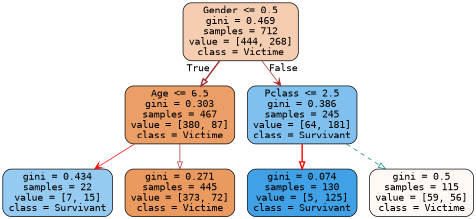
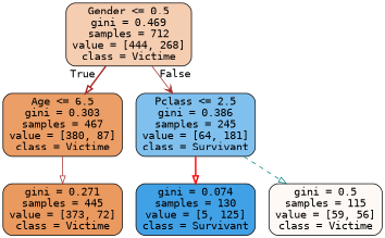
  digraph {
    fontname="DejaVu Sans Mono"
    node [color=black fontname="DejaVu Sans Mono" shape=box style="filled, rounded"]
    edge [fontname="DejaVu Sans Mono" color=brown style=solid arrowhead=onormal]
    n1 [fillcolor="#f5cdb1" label="Gender <= 0.5\ngini = 0.469\nsamples = 712\nvalue = [444, 268]\nclass = Victime"]
    n2 [fillcolor="#eb9e66" label="Age <= 6.5\ngini = 0.303\nsamples = 467\nvalue = [380, 87]\nclass = Victime"]
    n3 [fillcolor="#7fc0ee" label="Pclass <= 2.5\ngini = 0.386\nsamples = 245\nvalue = [64, 181]\nclass = Survivant"]
-   n4 [fillcolor="#95cbf1" label="gini = 0.434\nsamples = 22\nvalue = [7, 15]\nclass = Survivant"]
    n5 [fillcolor="#ea995f" label="gini = 0.271\nsamples = 445\nvalue = [373, 72]\nclass = Victime"]
    n6 [fillcolor="#41a1e6" label="gini = 0.074\nsamples = 130\nvalue = [5, 125]\nclass = Survivant"]
    n7 [fillcolor="#fef9f5" label="gini = 0.5\nsamples = 115\nvalue = [59, 56]\nclass = Victime"]
    n1 -> n2 [headlabel=True labelangle=45 labeldistance=2.5 style=bold]
    n1 -> n3 [headlabel=False labelangle=-45 labeldistance=2.5 arrowhead=vee]
-   n2 -> n4 [color=red arrowhead=vee]
    n2 -> n5
    n3 -> n6 [color=red style=bold]
    n3 -> n7 [color=teal style=dashed]
  }
